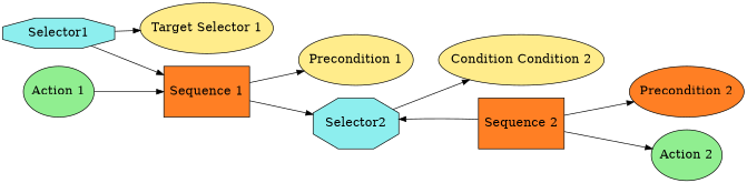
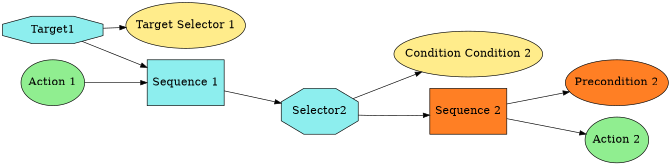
  digraph {
    fontname="times-roman"
    ordering=out
    rankdir=LR
    node [fillcolor=lightgoldenrod1 fontcolor=black fontname="times-roman" fontsize=18 shape=ellipse style=filled]
    edge [fontname="times-roman"]
-   n1 [fillcolor=darkslategray2 label=Selector1 shape=octagon]
+   n1 [fillcolor=darkslategray2 label=Target1 shape=octagon]
    n2 [height=1.0 label="Target Selector 1"]
-   n3 [fillcolor=chocolate1 height=1.0 label="Sequence 1" shape=box]
-   n4 [height=1.0 label="Precondition 1"]
+   n3 [fillcolor=darkslategray2 height=1.0 label="Sequence 1" shape=box]
    n5 [fillcolor=darkslategray2 height=1.0 label=Selector2 shape=octagon]
    n6 [height=1.0 label="Condition Condition 2"]
    n7 [fillcolor=chocolate1 height=1.0 label="Sequence 2" shape=box]
    n8 [fillcolor=lightgreen height=1.0 label="Action 1"]
    n9 [fillcolor=chocolate1 height=1.0 label="Precondition 2"]
    n10 [fillcolor=lightgreen height=1.0 label="Action 2"]
    n1 -> n2
    n1 -> n3
-   n3 -> n4
    n3 -> n5
    n5 -> n6
-   n7 -> n5
+   n5 -> n7
    n7 -> n9
    n7 -> n10
    n8 -> n3
  }
